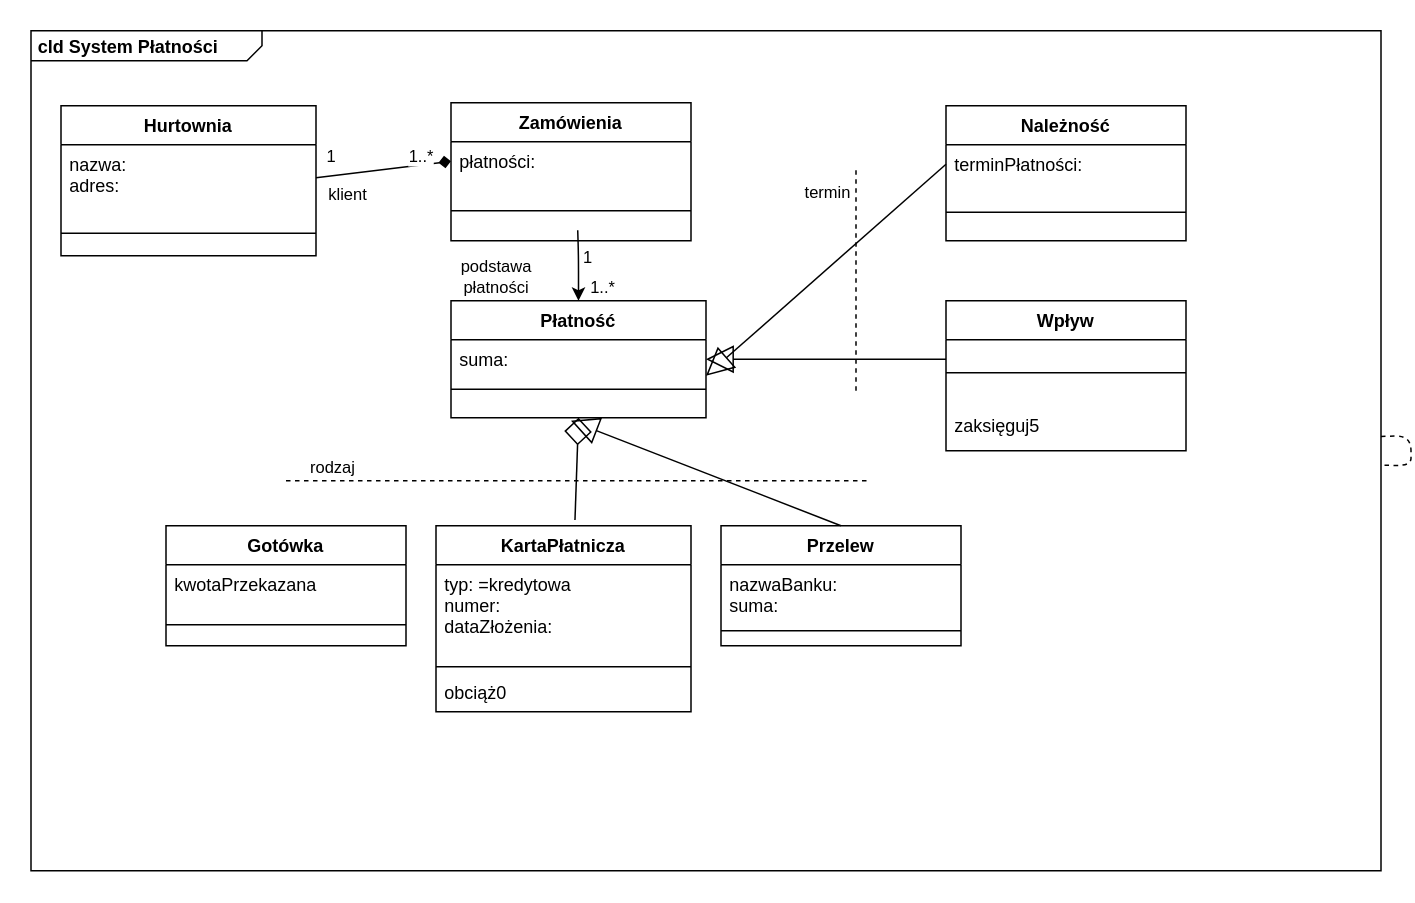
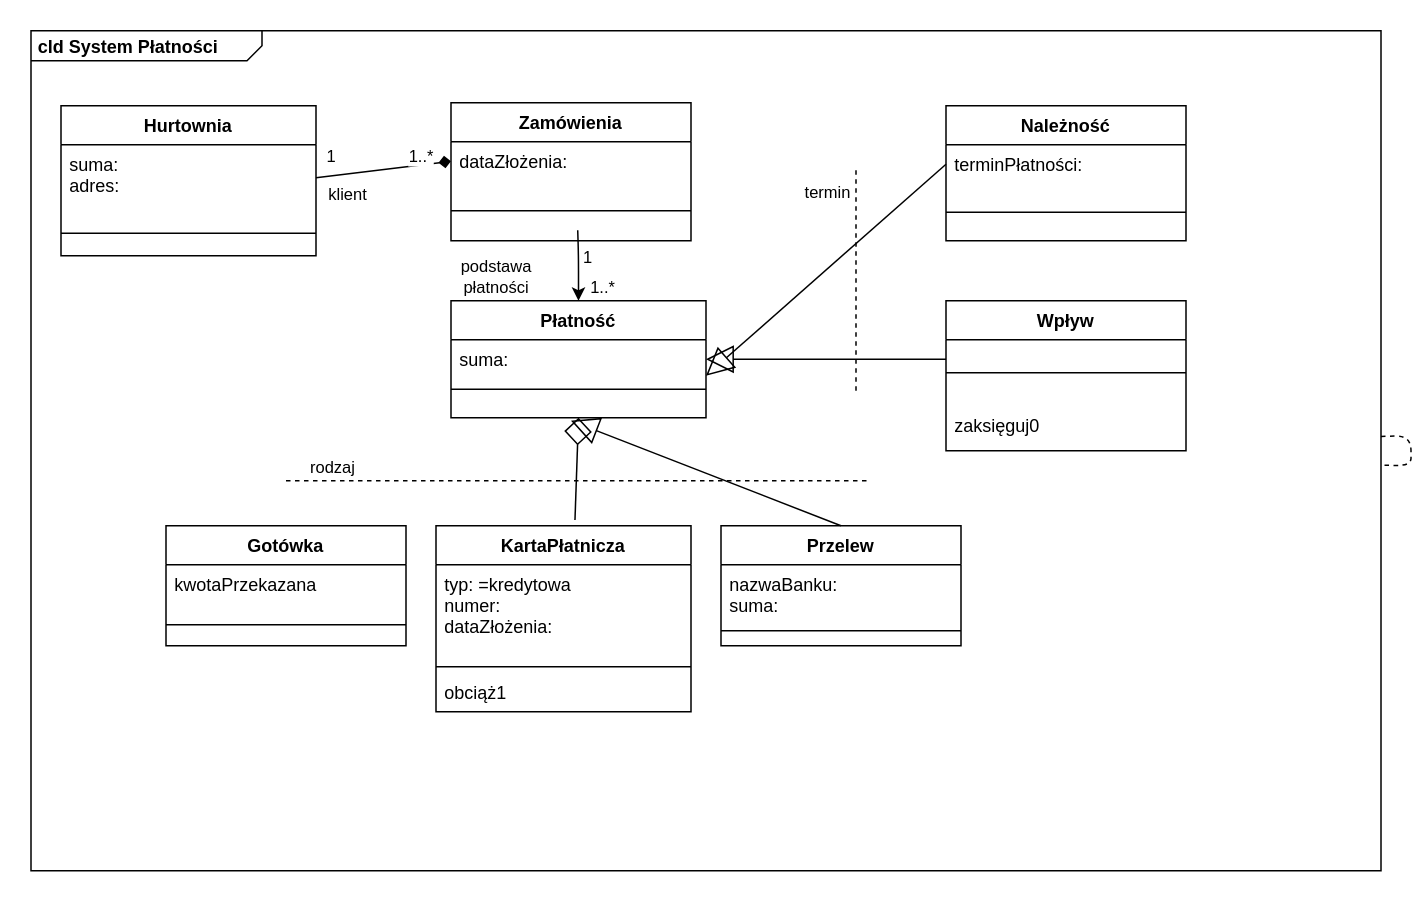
  <mxCell id="0" />
  <mxCell id="1" parent="0" />
  <mxCell id="2" value="&lt;p style=&quot;margin: 0px ; margin-top: 4px ; margin-left: 5px ; text-align: left&quot;&gt;&lt;b&gt;cld System Płatności&lt;/b&gt;&lt;/p&gt;" style="html=1;shape=mxgraph.sysml.package;overflow=fill;labelX=154;align=left;spacingLeft=5;verticalAlign=top;spacingTop=-3;" vertex="1" parent="1"><mxGeometry width="900" height="560" as="geometry" x="20" y="20" /></mxCell>
  <mxCell id="3" value="" style="endArrow=diamond;html=1;exitX=1;exitY=0.5;exitDx=0;exitDy=0;entryX=0;entryY=0.5;entryDx=0;entryDy=0;" edge="1" parent="1" source="19" target="22"><mxGeometry width="50" height="50" relative="1" as="geometry"><mxPoint x="410" y="340" as="sourcePoint" /><mxPoint x="460" y="290" as="targetPoint" /></mxGeometry></mxCell>
  <mxCell id="4" value="klient" style="edgeLabel;html=1;align=center;verticalAlign=middle;resizable=0;points=[];" vertex="1" connectable="0" parent="3"><mxGeometry x="-0.76" y="-1" relative="1" as="geometry"><mxPoint x="8.99" y="11.12" as="offset" /></mxGeometry></mxCell>
  <mxCell id="5" value="podstawa&lt;br&gt;płatności" style="edgeLabel;html=1;align=center;verticalAlign=middle;resizable=0;points=[];" vertex="1" connectable="0" parent="3"><mxGeometry x="0.24" relative="1" as="geometry"><mxPoint x="64" y="72.62" as="offset" /></mxGeometry></mxCell>
  <mxCell id="6" value="1" style="edgeLabel;html=1;align=center;verticalAlign=middle;resizable=0;points=[];" vertex="1" connectable="0" parent="3"><mxGeometry x="0.307" y="2" relative="1" as="geometry"><mxPoint x="-48.97" y="-5.34" as="offset" /></mxGeometry></mxCell>
  <mxCell id="7" value="1..*" style="edgeLabel;html=1;align=center;verticalAlign=middle;resizable=0;points=[];" vertex="1" connectable="0" parent="3"><mxGeometry x="0.285" y="1" relative="1" as="geometry"><mxPoint x="12.01" y="-6.36" as="offset" /></mxGeometry></mxCell>
  <mxCell id="8" value="Płatność" style="swimlane;fontStyle=1;align=center;verticalAlign=top;childLayout=stackLayout;horizontal=1;startSize=26;horizontalStack=0;resizeParent=1;resizeParentMax=0;resizeLast=0;collapsible=1;marginBottom=0;" vertex="1" parent="1"><mxGeometry x="300" y="200" width="170" height="78" as="geometry" /></mxCell>
  <mxCell id="9" value="suma:" style="text;strokeColor=none;fillColor=none;align=left;verticalAlign=top;spacingLeft=4;spacingRight=4;overflow=hidden;rotatable=0;points=[[0,0.5],[1,0.5]];portConstraint=eastwest;" vertex="1" parent="8"><mxGeometry y="26" width="170" height="14" as="geometry" /></mxCell>
  <mxCell id="10" value="" style="line;strokeWidth=1;fillColor=none;align=left;verticalAlign=middle;spacingTop=-1;spacingLeft=3;spacingRight=3;rotatable=0;labelPosition=right;points=[];portConstraint=eastwest;" vertex="1" parent="8"><mxGeometry y="40" width="170" height="38" as="geometry" /></mxCell>
  <mxCell id="11" value="" style="endArrow=classic;html=1;exitX=0.528;exitY=0.825;exitDx=0;exitDy=0;exitPerimeter=0;entryX=0.5;entryY=0;entryDx=0;entryDy=0;" edge="1" parent="1" source="23" target="8"><mxGeometry width="50" height="50" relative="1" as="geometry"><mxPoint x="410" y="340" as="sourcePoint" /><mxPoint x="385" y="190" as="targetPoint" /><Array as="points"><mxPoint x="385" y="170" /></Array></mxGeometry></mxCell>
  <mxCell id="12" value="Należność" style="swimlane;fontStyle=1;align=center;verticalAlign=top;childLayout=stackLayout;horizontal=1;startSize=26;horizontalStack=0;resizeParent=1;resizeParentMax=0;resizeLast=0;collapsible=1;marginBottom=0;" vertex="1" parent="1"><mxGeometry x="630" y="70" width="160" height="90" as="geometry" /></mxCell>
  <mxCell id="13" value="terminPłatności:" style="text;strokeColor=none;fillColor=none;align=left;verticalAlign=top;spacingLeft=4;spacingRight=4;overflow=hidden;rotatable=0;points=[[0,0.5],[1,0.5]];portConstraint=eastwest;" vertex="1" parent="12"><mxGeometry y="26" width="160" height="26" as="geometry" /></mxCell>
  <mxCell id="14" value="" style="line;strokeWidth=1;fillColor=none;align=left;verticalAlign=middle;spacingTop=-1;spacingLeft=3;spacingRight=3;rotatable=0;labelPosition=right;points=[];portConstraint=eastwest;" vertex="1" parent="12"><mxGeometry y="52" width="160" height="38" as="geometry" /></mxCell>
  <mxCell id="15" value="Wpływ" style="swimlane;fontStyle=1;align=center;verticalAlign=top;childLayout=stackLayout;horizontal=1;startSize=26;horizontalStack=0;resizeParent=1;resizeParentMax=0;resizeLast=0;collapsible=1;marginBottom=0;" vertex="1" parent="1"><mxGeometry x="630" y="200" width="160" height="100" as="geometry" /></mxCell>
  <mxCell id="16" value="" style="line;strokeWidth=1;fillColor=none;align=left;verticalAlign=middle;spacingTop=-1;spacingLeft=3;spacingRight=3;rotatable=0;labelPosition=right;points=[];portConstraint=eastwest;" vertex="1" parent="15"><mxGeometry y="26" width="160" height="44" as="geometry" /></mxCell>
- <mxCell id="17" value="zaksięguj5" style="text;strokeColor=none;fillColor=none;align=left;verticalAlign=top;spacingLeft=4;spacingRight=4;overflow=hidden;rotatable=0;points=[[0,0.5],[1,0.5]];portConstraint=eastwest;" vertex="1" parent="15"><mxGeometry y="70" width="160" height="30" as="geometry" /></mxCell>
+ <mxCell id="17" value="zaksięguj0" style="text;strokeColor=none;fillColor=none;align=left;verticalAlign=top;spacingLeft=4;spacingRight=4;overflow=hidden;rotatable=0;points=[[0,0.5],[1,0.5]];portConstraint=eastwest;" vertex="1" parent="15"><mxGeometry y="70" width="160" height="30" as="geometry" /></mxCell>
  <mxCell id="18" value="Hurtownia" style="swimlane;fontStyle=1;align=center;verticalAlign=top;childLayout=stackLayout;horizontal=1;startSize=26;horizontalStack=0;resizeParent=1;resizeParentMax=0;resizeLast=0;collapsible=1;marginBottom=0;" vertex="1" parent="1"><mxGeometry x="40" y="70" width="170" height="100" as="geometry" /></mxCell>
- <mxCell id="19" value="nazwa:&#10;adres:&#10;" style="text;strokeColor=none;fillColor=none;align=left;verticalAlign=top;spacingLeft=4;spacingRight=4;overflow=hidden;rotatable=0;points=[[0,0.5],[1,0.5]];portConstraint=eastwest;" vertex="1" parent="18"><mxGeometry y="26" width="170" height="44" as="geometry" /></mxCell>
+ <mxCell id="19" value="suma:&#10;adres:&#10;" style="text;strokeColor=none;fillColor=none;align=left;verticalAlign=top;spacingLeft=4;spacingRight=4;overflow=hidden;rotatable=0;points=[[0,0.5],[1,0.5]];portConstraint=eastwest;" vertex="1" parent="18"><mxGeometry y="26" width="170" height="44" as="geometry" /></mxCell>
  <mxCell id="20" value="" style="line;strokeWidth=1;fillColor=none;align=left;verticalAlign=middle;spacingTop=-1;spacingLeft=3;spacingRight=3;rotatable=0;labelPosition=right;points=[];portConstraint=eastwest;" vertex="1" parent="18"><mxGeometry y="70" width="170" height="30" as="geometry" /></mxCell>
  <mxCell id="21" value="Zamówienia" style="swimlane;fontStyle=1;align=center;verticalAlign=top;childLayout=stackLayout;horizontal=1;startSize=26;horizontalStack=0;resizeParent=1;resizeParentMax=0;resizeLast=0;collapsible=1;marginBottom=0;" vertex="1" parent="1"><mxGeometry x="300" y="68" width="160" height="92" as="geometry" /></mxCell>
- <mxCell id="22" value="płatności:" style="text;strokeColor=none;fillColor=none;align=left;verticalAlign=top;spacingLeft=4;spacingRight=4;overflow=hidden;rotatable=0;points=[[0,0.5],[1,0.5]];portConstraint=eastwest;" vertex="1" parent="21"><mxGeometry y="26" width="160" height="26" as="geometry" /></mxCell>
+ <mxCell id="22" value="dataZłożenia:" style="text;strokeColor=none;fillColor=none;align=left;verticalAlign=top;spacingLeft=4;spacingRight=4;overflow=hidden;rotatable=0;points=[[0,0.5],[1,0.5]];portConstraint=eastwest;" vertex="1" parent="21"><mxGeometry y="26" width="160" height="26" as="geometry" /></mxCell>
  <mxCell id="23" value="" style="line;strokeWidth=1;fillColor=none;align=left;verticalAlign=middle;spacingTop=-1;spacingLeft=3;spacingRight=3;rotatable=0;labelPosition=right;points=[];portConstraint=eastwest;" vertex="1" parent="21"><mxGeometry y="52" width="160" height="40" as="geometry" /></mxCell>
  <mxCell id="24" value="Przelew" style="swimlane;fontStyle=1;align=center;verticalAlign=top;childLayout=stackLayout;horizontal=1;startSize=26;horizontalStack=0;resizeParent=1;resizeParentMax=0;resizeLast=0;collapsible=1;marginBottom=0;" vertex="1" parent="1"><mxGeometry x="480" y="350" width="160" height="80" as="geometry" /></mxCell>
  <mxCell id="25" value="nazwaBanku:&#10;suma:" style="text;strokeColor=none;fillColor=none;align=left;verticalAlign=top;spacingLeft=4;spacingRight=4;overflow=hidden;rotatable=0;points=[[0,0.5],[1,0.5]];portConstraint=eastwest;" vertex="1" parent="24"><mxGeometry y="26" width="160" height="34" as="geometry" /></mxCell>
  <mxCell id="26" value="" style="line;strokeWidth=1;fillColor=none;align=left;verticalAlign=middle;spacingTop=-1;spacingLeft=3;spacingRight=3;rotatable=0;labelPosition=right;points=[];portConstraint=eastwest;" vertex="1" parent="24"><mxGeometry y="60" width="160" height="20" as="geometry" /></mxCell>
  <mxCell id="27" value="KartaPłatnicza" style="swimlane;fontStyle=1;align=center;verticalAlign=top;childLayout=stackLayout;horizontal=1;startSize=26;horizontalStack=0;resizeParent=1;resizeParentMax=0;resizeLast=0;collapsible=1;marginBottom=0;" vertex="1" parent="1"><mxGeometry x="290" y="350" width="170" height="124" as="geometry" /></mxCell>
  <mxCell id="28" value="typ: =kredytowa&#10;numer:&#10;dataZłożenia:" style="text;strokeColor=none;fillColor=none;align=left;verticalAlign=top;spacingLeft=4;spacingRight=4;overflow=hidden;rotatable=0;points=[[0,0.5],[1,0.5]];portConstraint=eastwest;" vertex="1" parent="27"><mxGeometry y="26" width="170" height="64" as="geometry" /></mxCell>
  <mxCell id="29" value="" style="line;strokeWidth=1;fillColor=none;align=left;verticalAlign=middle;spacingTop=-1;spacingLeft=3;spacingRight=3;rotatable=0;labelPosition=right;points=[];portConstraint=eastwest;" vertex="1" parent="27"><mxGeometry y="90" width="170" height="8" as="geometry" /></mxCell>
- <mxCell id="30" value="obciąż0" style="text;strokeColor=none;fillColor=none;align=left;verticalAlign=top;spacingLeft=4;spacingRight=4;overflow=hidden;rotatable=0;points=[[0,0.5],[1,0.5]];portConstraint=eastwest;" vertex="1" parent="27"><mxGeometry y="98" width="170" height="26" as="geometry" /></mxCell>
+ <mxCell id="30" value="obciąż1" style="text;strokeColor=none;fillColor=none;align=left;verticalAlign=top;spacingLeft=4;spacingRight=4;overflow=hidden;rotatable=0;points=[[0,0.5],[1,0.5]];portConstraint=eastwest;" vertex="1" parent="27"><mxGeometry y="98" width="170" height="26" as="geometry" /></mxCell>
  <mxCell id="31" value="Gotówka" style="swimlane;fontStyle=1;align=center;verticalAlign=top;childLayout=stackLayout;horizontal=1;startSize=26;horizontalStack=0;resizeParent=1;resizeParentMax=0;resizeLast=0;collapsible=1;marginBottom=0;" vertex="1" parent="1"><mxGeometry x="110" y="350" width="160" height="80" as="geometry" /></mxCell>
  <mxCell id="32" value="kwotaPrzekazana" style="text;strokeColor=none;fillColor=none;align=left;verticalAlign=top;spacingLeft=4;spacingRight=4;overflow=hidden;rotatable=0;points=[[0,0.5],[1,0.5]];portConstraint=eastwest;" vertex="1" parent="31"><mxGeometry y="26" width="160" height="26" as="geometry" /></mxCell>
  <mxCell id="33" value="" style="line;strokeWidth=1;fillColor=none;align=left;verticalAlign=middle;spacingTop=-1;spacingLeft=3;spacingRight=3;rotatable=0;labelPosition=right;points=[];portConstraint=eastwest;" vertex="1" parent="31"><mxGeometry y="52" width="160" height="28" as="geometry" /></mxCell>
  <mxCell id="34" value="" style="endArrow=none;dashed=1;html=1;" edge="1" parent="1" source="2" target="2"><mxGeometry width="50" height="50" relative="1" as="geometry"><mxPoint x="410" y="240" as="sourcePoint" /><mxPoint x="460" y="190" as="targetPoint" /></mxGeometry></mxCell>
  <mxCell id="35" value="" style="endArrow=none;dashed=1;html=1;" edge="1" parent="1"><mxGeometry width="50" height="50" relative="1" as="geometry"><mxPoint x="190" y="320" as="sourcePoint" /><mxPoint x="580" y="320" as="targetPoint" /></mxGeometry></mxCell>
  <mxCell id="36" value="rodzaj" style="edgeLabel;html=1;align=center;verticalAlign=middle;resizable=0;points=[];" vertex="1" connectable="0" parent="35"><mxGeometry x="-0.914" relative="1" as="geometry"><mxPoint x="13" y="-10" as="offset" /></mxGeometry></mxCell>
  <mxCell id="37" value="" style="endArrow=none;dashed=1;html=1;" edge="1" parent="1"><mxGeometry width="50" height="50" relative="1" as="geometry"><mxPoint x="570" y="260" as="sourcePoint" /><mxPoint x="570" y="110" as="targetPoint" /></mxGeometry></mxCell>
  <mxCell id="38" value="termin" style="edgeLabel;html=1;align=center;verticalAlign=middle;resizable=0;points=[];" vertex="1" connectable="0" parent="37"><mxGeometry x="0.779" y="3" relative="1" as="geometry"><mxPoint x="-17" as="offset" /></mxGeometry></mxCell>
  <mxCell id="39" value="1" style="edgeLabel;html=1;align=center;verticalAlign=middle;resizable=0;points=[];" vertex="1" connectable="0" parent="37"><mxGeometry x="-0.189" y="3" relative="1" as="geometry"><mxPoint x="-177" y="-29" as="offset" /></mxGeometry></mxCell>
  <mxCell id="40" value="1..*" style="edgeLabel;html=1;align=center;verticalAlign=middle;resizable=0;points=[];" vertex="1" connectable="0" parent="37"><mxGeometry x="-0.309" y="-1" relative="1" as="geometry"><mxPoint x="-171" y="-18" as="offset" /></mxGeometry></mxCell>
  <mxCell id="41" value="" style="endArrow=diamond;endSize=16;endFill=0;html=1;entryX=0.5;entryY=1;entryDx=0;entryDy=0;exitX=0.545;exitY=-0.031;exitDx=0;exitDy=0;exitPerimeter=0;" edge="1" parent="1" source="27" target="8"><mxGeometry width="160" relative="1" as="geometry"><mxPoint x="480" y="550" as="sourcePoint" /><mxPoint x="640" y="550" as="targetPoint" /></mxGeometry></mxCell>
  <mxCell id="42" value="" style="endArrow=block;endSize=16;endFill=0;html=1;exitX=0.5;exitY=0;exitDx=0;exitDy=0;" edge="1" parent="1" source="24"><mxGeometry width="160" relative="1" as="geometry"><mxPoint x="560" y="500" as="sourcePoint" /><mxPoint x="380" y="280" as="targetPoint" /></mxGeometry></mxCell>
  <mxCell id="43" value="" style="endArrow=block;endSize=16;endFill=0;html=1;exitX=0;exitY=0.5;exitDx=0;exitDy=0;" edge="1" parent="1" source="13"><mxGeometry width="160" relative="1" as="geometry"><mxPoint x="650" y="490" as="sourcePoint" /><mxPoint x="470" y="250" as="targetPoint" /></mxGeometry></mxCell>
  <mxCell id="44" value="" style="endArrow=block;endSize=16;endFill=0;html=1;entryX=1;entryY=0.5;entryDx=0;entryDy=0;" edge="1" parent="1" target="8"><mxGeometry width="160" relative="1" as="geometry"><mxPoint x="630" y="239" as="sourcePoint" /><mxPoint x="860" y="500" as="targetPoint" /></mxGeometry></mxCell>
